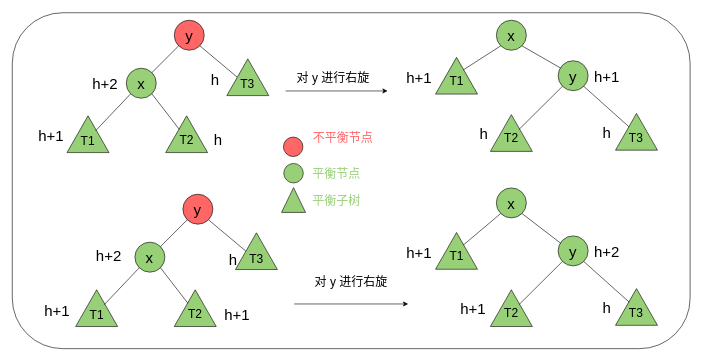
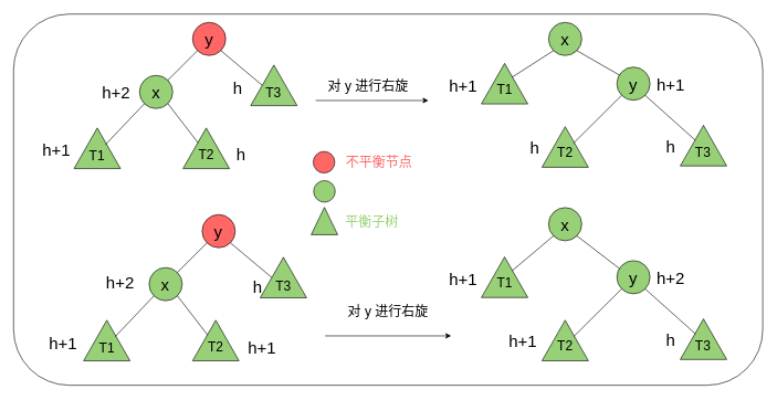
  <mxCell id="0" />
  <mxCell id="1" parent="0" />
  <mxCell id="2" value="" style="rounded=1;whiteSpace=wrap;html=1;fillColor=#FFFFFF;" vertex="1" parent="1"><mxGeometry x="20" y="20.5" width="1130" height="560" as="geometry" /></mxCell>
  <mxCell id="3" value="&lt;font style=&quot;font-size: 25px&quot;&gt;y&lt;/font&gt;" style="ellipse;whiteSpace=wrap;html=1;aspect=fixed;fillColor=#FF6666;" vertex="1" parent="1"><mxGeometry x="290" y="33" width="50" height="50" as="geometry" /></mxCell>
  <mxCell id="4" value="&lt;font style=&quot;font-size: 25px&quot;&gt;x&lt;/font&gt;" style="ellipse;whiteSpace=wrap;html=1;aspect=fixed;fillColor=#97D077;" vertex="1" parent="1"><mxGeometry x="210" y="113" width="50" height="50" as="geometry" /></mxCell>
  <mxCell id="5" value="" style="endArrow=none;html=1;entryX=0;entryY=1;entryDx=0;entryDy=0;exitX=1;exitY=0;exitDx=0;exitDy=0;" edge="1" parent="1" source="4" target="3"><mxGeometry width="50" height="50" relative="1" as="geometry"><mxPoint x="190" y="113" as="sourcePoint" /><mxPoint x="240" y="63" as="targetPoint" /></mxGeometry></mxCell>
  <mxCell id="6" value="" style="triangle;whiteSpace=wrap;html=1;rotation=-90;fillColor=#97D077;" vertex="1" parent="1"><mxGeometry x="115.62" y="188" width="61.25" height="70" as="geometry" /></mxCell>
  <mxCell id="7" value="" style="endArrow=none;html=1;entryX=0;entryY=1;entryDx=0;entryDy=0;exitX=0.594;exitY=0.68;exitDx=0;exitDy=0;exitPerimeter=0;" edge="1" parent="1" source="6" target="4"><mxGeometry width="50" height="50" relative="1" as="geometry"><mxPoint x="262.678" y="130.322" as="sourcePoint" /><mxPoint x="307.322" y="85.678" as="targetPoint" /></mxGeometry></mxCell>
  <mxCell id="8" value="" style="triangle;whiteSpace=wrap;html=1;rotation=-90;fillColor=#97D077;" vertex="1" parent="1"><mxGeometry x="280" y="188" width="61.25" height="70" as="geometry" /></mxCell>
  <mxCell id="9" value="" style="endArrow=none;html=1;entryX=1;entryY=1;entryDx=0;entryDy=0;exitX=0.633;exitY=0.325;exitDx=0;exitDy=0;exitPerimeter=0;" edge="1" parent="1" source="8" target="4"><mxGeometry width="50" height="50" relative="1" as="geometry"><mxPoint x="168.845" y="227.242" as="sourcePoint" /><mxPoint x="227.322" y="165.678" as="targetPoint" /></mxGeometry></mxCell>
  <mxCell id="10" value="" style="endArrow=none;html=1;entryX=1;entryY=1;entryDx=0;entryDy=0;exitX=0.5;exitY=0;exitDx=0;exitDy=0;" edge="1" parent="1" source="11" target="3"><mxGeometry width="50" height="50" relative="1" as="geometry"><mxPoint x="380" y="130" as="sourcePoint" /><mxPoint x="307.322" y="85.678" as="targetPoint" /></mxGeometry></mxCell>
  <mxCell id="11" value="" style="triangle;whiteSpace=wrap;html=1;rotation=-90;fillColor=#97D077;" vertex="1" parent="1"><mxGeometry x="382" y="93" width="61.25" height="70" as="geometry" /></mxCell>
  <mxCell id="12" value="&lt;font style=&quot;font-size: 20px&quot;&gt;T3&lt;/font&gt;" style="text;html=1;strokeColor=none;fillColor=none;align=center;verticalAlign=middle;whiteSpace=wrap;rounded=0;" vertex="1" parent="1"><mxGeometry x="391.44" y="125.5" width="42.37" height="25" as="geometry" /></mxCell>
  <mxCell id="13" value="&lt;span style=&quot;font-size: 20px&quot;&gt;T1&lt;/span&gt;" style="text;html=1;strokeColor=none;fillColor=none;align=center;verticalAlign=middle;whiteSpace=wrap;rounded=0;" vertex="1" parent="1"><mxGeometry x="101.24" y="211" width="90" height="45" as="geometry" /></mxCell>
  <mxCell id="14" value="&lt;span style=&quot;font-size: 20px&quot;&gt;T2&lt;/span&gt;" style="text;html=1;strokeColor=none;fillColor=none;align=center;verticalAlign=middle;whiteSpace=wrap;rounded=0;" vertex="1" parent="1"><mxGeometry x="265.63" y="209" width="90" height="45" as="geometry" /></mxCell>
  <mxCell id="15" value="" style="endArrow=classic;html=1;strokeWidth=1;" edge="1" parent="1"><mxGeometry width="50" height="50" relative="1" as="geometry"><mxPoint x="475.69" y="150.88" as="sourcePoint" /><mxPoint x="645.69" y="150.88" as="targetPoint" /></mxGeometry></mxCell>
  <mxCell id="16" value="&lt;font style=&quot;font-size: 20px&quot;&gt;对 y 进行右旋&lt;/font&gt;" style="text;html=1;strokeColor=none;fillColor=none;align=center;verticalAlign=middle;whiteSpace=wrap;rounded=0;" vertex="1" parent="1"><mxGeometry x="490" y="118" width="130" height="20" as="geometry" /></mxCell>
  <mxCell id="17" value="&lt;font style=&quot;font-size: 25px&quot;&gt;y&lt;/font&gt;" style="ellipse;whiteSpace=wrap;html=1;aspect=fixed;fillColor=#FF6666;" vertex="1" parent="1"><mxGeometry x="304.38" y="323" width="50" height="50" as="geometry" /></mxCell>
  <mxCell id="18" value="&lt;font style=&quot;font-size: 25px&quot;&gt;x&lt;/font&gt;" style="ellipse;whiteSpace=wrap;html=1;aspect=fixed;fillColor=#97D077;" vertex="1" parent="1"><mxGeometry x="224.38" y="403" width="50" height="50" as="geometry" /></mxCell>
  <mxCell id="19" value="" style="endArrow=none;html=1;entryX=0;entryY=1;entryDx=0;entryDy=0;exitX=1;exitY=0;exitDx=0;exitDy=0;" edge="1" parent="1" source="18" target="17"><mxGeometry width="50" height="50" relative="1" as="geometry"><mxPoint x="204.38" y="403" as="sourcePoint" /><mxPoint x="254.38" y="353" as="targetPoint" /></mxGeometry></mxCell>
  <mxCell id="20" value="" style="triangle;whiteSpace=wrap;html=1;rotation=-90;fillColor=#97D077;" vertex="1" parent="1"><mxGeometry x="130" y="478" width="61.25" height="70" as="geometry" /></mxCell>
  <mxCell id="21" value="" style="endArrow=none;html=1;entryX=0;entryY=1;entryDx=0;entryDy=0;exitX=0.594;exitY=0.68;exitDx=0;exitDy=0;exitPerimeter=0;" edge="1" parent="1" source="20" target="18"><mxGeometry width="50" height="50" relative="1" as="geometry"><mxPoint x="277.058" y="420.322" as="sourcePoint" /><mxPoint x="321.702" y="375.678" as="targetPoint" /></mxGeometry></mxCell>
  <mxCell id="22" value="" style="triangle;whiteSpace=wrap;html=1;rotation=-90;fillColor=#97D077;" vertex="1" parent="1"><mxGeometry x="294.38" y="478" width="61.25" height="70" as="geometry" /></mxCell>
  <mxCell id="23" value="" style="endArrow=none;html=1;entryX=1;entryY=1;entryDx=0;entryDy=0;exitX=0.633;exitY=0.325;exitDx=0;exitDy=0;exitPerimeter=0;" edge="1" parent="1" source="22" target="18"><mxGeometry width="50" height="50" relative="1" as="geometry"><mxPoint x="183.225" y="517.242" as="sourcePoint" /><mxPoint x="241.702" y="455.678" as="targetPoint" /></mxGeometry></mxCell>
  <mxCell id="24" value="" style="endArrow=none;html=1;entryX=1;entryY=1;entryDx=0;entryDy=0;exitX=0.5;exitY=0;exitDx=0;exitDy=0;" edge="1" parent="1" source="25" target="17"><mxGeometry width="50" height="50" relative="1" as="geometry"><mxPoint x="394.38" y="420" as="sourcePoint" /><mxPoint x="321.702" y="375.678" as="targetPoint" /></mxGeometry></mxCell>
  <mxCell id="25" value="" style="triangle;whiteSpace=wrap;html=1;rotation=-90;fillColor=#97D077;" vertex="1" parent="1"><mxGeometry x="396.38" y="383" width="61.25" height="70" as="geometry" /></mxCell>
  <mxCell id="26" value="&lt;span style=&quot;font-size: 20px&quot;&gt;T1&lt;/span&gt;" style="text;html=1;strokeColor=none;fillColor=none;align=center;verticalAlign=middle;whiteSpace=wrap;rounded=0;" vertex="1" parent="1"><mxGeometry x="115.62" y="501" width="90" height="45" as="geometry" /></mxCell>
  <mxCell id="27" value="&lt;span style=&quot;font-size: 20px&quot;&gt;T2&lt;/span&gt;" style="text;html=1;strokeColor=none;fillColor=none;align=center;verticalAlign=middle;whiteSpace=wrap;rounded=0;" vertex="1" parent="1"><mxGeometry x="280.01" y="499" width="90" height="45" as="geometry" /></mxCell>
  <mxCell id="28" value="&lt;font style=&quot;font-size: 20px&quot;&gt;T3&lt;/font&gt;" style="text;html=1;strokeColor=none;fillColor=none;align=center;verticalAlign=middle;whiteSpace=wrap;rounded=0;" vertex="1" parent="1"><mxGeometry x="382.01" y="408" width="90" height="45" as="geometry" /></mxCell>
  <mxCell id="29" value="" style="endArrow=classic;html=1;strokeWidth=1;" edge="1" parent="1"><mxGeometry width="50" height="50" relative="1" as="geometry"><mxPoint x="490" y="506" as="sourcePoint" /><mxPoint x="680" y="506" as="targetPoint" /></mxGeometry></mxCell>
  <mxCell id="30" value="&lt;font style=&quot;font-size: 20px&quot;&gt;对 y 进行右旋&lt;/font&gt;" style="text;html=1;strokeColor=none;fillColor=none;align=center;verticalAlign=middle;whiteSpace=wrap;rounded=0;" vertex="1" parent="1"><mxGeometry x="520" y="458.25" width="130" height="20" as="geometry" /></mxCell>
  <mxCell id="31" value="&lt;span style=&quot;font-size: 25px&quot;&gt;x&lt;/span&gt;" style="ellipse;whiteSpace=wrap;html=1;aspect=fixed;fillColor=#97D077;" vertex="1" parent="1"><mxGeometry x="827.01" y="33" width="50" height="50" as="geometry" /></mxCell>
  <mxCell id="32" value="&lt;span style=&quot;font-size: 25px&quot;&gt;y&lt;/span&gt;" style="ellipse;whiteSpace=wrap;html=1;aspect=fixed;fillColor=#97D077;" vertex="1" parent="1"><mxGeometry x="930" y="100.5" width="50" height="50" as="geometry" /></mxCell>
  <mxCell id="33" value="" style="endArrow=none;html=1;entryX=1;entryY=1;entryDx=0;entryDy=0;exitX=0.084;exitY=0.245;exitDx=0;exitDy=0;exitPerimeter=0;" edge="1" parent="1" source="32" target="31"><mxGeometry width="50" height="50" relative="1" as="geometry"><mxPoint x="678.76" y="100.5" as="sourcePoint" /><mxPoint x="728.76" y="50.5" as="targetPoint" /></mxGeometry></mxCell>
  <mxCell id="34" value="" style="triangle;whiteSpace=wrap;html=1;rotation=-90;fillColor=#97D077;" vertex="1" parent="1"><mxGeometry x="821.38" y="186" width="61.25" height="70" as="geometry" /></mxCell>
  <mxCell id="35" value="" style="endArrow=none;html=1;exitX=0.594;exitY=0.68;exitDx=0;exitDy=0;exitPerimeter=0;" edge="1" parent="1" source="34" target="32"><mxGeometry width="50" height="50" relative="1" as="geometry"><mxPoint x="751.438" y="117.822" as="sourcePoint" /><mxPoint x="796.082" y="73.178" as="targetPoint" /></mxGeometry></mxCell>
  <mxCell id="36" value="" style="triangle;whiteSpace=wrap;html=1;rotation=-90;fillColor=#97D077;" vertex="1" parent="1"><mxGeometry x="1030" y="184" width="61.25" height="70" as="geometry" /></mxCell>
  <mxCell id="37" value="" style="endArrow=none;html=1;entryX=1;entryY=1;entryDx=0;entryDy=0;exitX=0.633;exitY=0.325;exitDx=0;exitDy=0;exitPerimeter=0;" edge="1" parent="1" source="36" target="32"><mxGeometry width="50" height="50" relative="1" as="geometry"><mxPoint x="657.605" y="214.742" as="sourcePoint" /><mxPoint x="716.082" y="153.178" as="targetPoint" /></mxGeometry></mxCell>
  <mxCell id="38" value="" style="triangle;whiteSpace=wrap;html=1;rotation=-90;fillColor=#97D077;" vertex="1" parent="1"><mxGeometry x="730" y="90.5" width="61.25" height="70" as="geometry" /></mxCell>
  <mxCell id="39" value="" style="endArrow=none;html=1;entryX=0;entryY=1;entryDx=0;entryDy=0;exitX=0.66;exitY=0.663;exitDx=0;exitDy=0;exitPerimeter=0;" edge="1" parent="1" source="38" target="31"><mxGeometry width="50" height="50" relative="1" as="geometry"><mxPoint x="944.2" y="122.75" as="sourcePoint" /><mxPoint x="879.678" y="73.178" as="targetPoint" /></mxGeometry></mxCell>
  <mxCell id="40" value="&lt;font style=&quot;font-size: 20px&quot;&gt;T3&lt;/font&gt;" style="text;html=1;strokeColor=none;fillColor=none;align=center;verticalAlign=middle;whiteSpace=wrap;rounded=0;" vertex="1" parent="1"><mxGeometry x="1039.44" y="215.25" width="42.37" height="25" as="geometry" /></mxCell>
  <mxCell id="41" value="" style="triangle;whiteSpace=wrap;html=1;rotation=-90;fillColor=#97D077;" vertex="1" parent="1"><mxGeometry x="468.26" y="312.75" width="41.25" height="40" as="geometry" /></mxCell>
  <mxCell id="42" value="" style="ellipse;whiteSpace=wrap;html=1;aspect=fixed;fillColor=#FF6666;" vertex="1" parent="1"><mxGeometry x="472.01" y="227.75" width="32.5" height="32.5" as="geometry" /></mxCell>
  <mxCell id="43" value="" style="ellipse;whiteSpace=wrap;html=1;aspect=fixed;fillColor=#97D077;" vertex="1" parent="1"><mxGeometry x="472.63" y="271.75" width="32.5" height="32.5" as="geometry" /></mxCell>
- <mxCell id="44" value="&lt;font color=&quot;#ff6666&quot; style=&quot;font-size: 20px&quot;&gt;不平衡节点&lt;/font&gt;" style="text;html=1;strokeColor=none;fillColor=none;align=center;verticalAlign=middle;whiteSpace=wrap;rounded=0;" vertex="1" parent="1"><mxGeometry x="513.26" y="219" width="116.74" height="20" as="geometry" /></mxCell>
+ <mxCell id="44" value="&lt;font color=&quot;#ff6666&quot; style=&quot;font-size: 20px&quot;&gt;不平衡节点&lt;/font&gt;" style="text;html=1;strokeColor=none;fillColor=none;align=center;verticalAlign=middle;whiteSpace=wrap;rounded=0;" vertex="1" parent="1"><mxGeometry x="513.26" y="234" width="116.74" height="20" as="geometry" /></mxCell>
  <mxCell id="45" value="&lt;font color=&quot;#97d077&quot; style=&quot;font-size: 20px&quot;&gt;平衡子树&lt;/font&gt;" style="text;html=1;strokeColor=none;fillColor=none;align=center;verticalAlign=middle;whiteSpace=wrap;rounded=0;" vertex="1" parent="1"><mxGeometry x="517.32" y="322.75" width="86.74" height="20" as="geometry" /></mxCell>
- <mxCell id="46" value="&lt;font color=&quot;#97d077&quot; style=&quot;font-size: 20px&quot;&gt;平衡节点&lt;/font&gt;" style="text;html=1;strokeColor=none;fillColor=none;align=center;verticalAlign=middle;whiteSpace=wrap;rounded=0;" vertex="1" parent="1"><mxGeometry x="513.26" y="278" width="94.87" height="20" as="geometry" /></mxCell>
  <mxCell id="47" value="&lt;font style=&quot;font-size: 25px&quot;&gt;h+1&lt;/font&gt;" style="text;html=1;strokeColor=none;fillColor=none;align=center;verticalAlign=middle;whiteSpace=wrap;rounded=0;" vertex="1" parent="1"><mxGeometry y="503" width="130" height="25.75" as="geometry" x="30" /></mxCell>
  <mxCell id="48" value="&lt;font style=&quot;font-size: 25px&quot;&gt;h+2&lt;/font&gt;" style="text;html=1;strokeColor=none;fillColor=none;align=center;verticalAlign=middle;whiteSpace=wrap;rounded=0;" vertex="1" parent="1"><mxGeometry x="115.62" y="412.37" width="130" height="25.75" as="geometry" /></mxCell>
  <mxCell id="49" value="&lt;font style=&quot;font-size: 25px&quot;&gt;h+1&lt;/font&gt;" style="text;html=1;strokeColor=none;fillColor=none;align=center;verticalAlign=middle;whiteSpace=wrap;rounded=0;" vertex="1" parent="1"><mxGeometry x="330" y="511.25" width="130" height="25.75" as="geometry" /></mxCell>
  <mxCell id="50" value="&lt;font style=&quot;font-size: 25px&quot;&gt;h&lt;/font&gt;" style="text;html=1;strokeColor=none;fillColor=none;align=center;verticalAlign=middle;whiteSpace=wrap;rounded=0;" vertex="1" parent="1"><mxGeometry x="340" y="118" width="36.75" height="25.75" as="geometry" /></mxCell>
  <mxCell id="51" value="&lt;font style=&quot;font-size: 25px&quot;&gt;h+2&lt;/font&gt;" style="text;html=1;strokeColor=none;fillColor=none;align=center;verticalAlign=middle;whiteSpace=wrap;rounded=0;" vertex="1" parent="1"><mxGeometry x="110" y="125.13" width="130" height="25.75" as="geometry" /></mxCell>
  <mxCell id="52" value="&lt;font style=&quot;font-size: 25px&quot;&gt;h&lt;/font&gt;" style="text;html=1;strokeColor=none;fillColor=none;align=center;verticalAlign=middle;whiteSpace=wrap;rounded=0;" vertex="1" parent="1"><mxGeometry x="369.63" y="417.75" width="36.75" height="25.75" as="geometry" /></mxCell>
  <mxCell id="53" value="&lt;font style=&quot;font-size: 25px&quot;&gt;h+1&lt;/font&gt;" style="text;html=1;strokeColor=none;fillColor=none;align=center;verticalAlign=middle;whiteSpace=wrap;rounded=0;" vertex="1" parent="1"><mxGeometry x="20" y="211" width="130" height="25.75" as="geometry" /></mxCell>
  <mxCell id="54" value="&lt;font style=&quot;font-size: 25px&quot;&gt;h&lt;/font&gt;" style="text;html=1;strokeColor=none;fillColor=none;align=center;verticalAlign=middle;whiteSpace=wrap;rounded=0;" vertex="1" parent="1"><mxGeometry x="345.26" y="218.63" width="36.75" height="25.75" as="geometry" /></mxCell>
  <mxCell id="55" value="&lt;font style=&quot;font-size: 25px&quot;&gt;h&lt;/font&gt;" style="text;html=1;strokeColor=none;fillColor=none;align=center;verticalAlign=middle;whiteSpace=wrap;rounded=0;" vertex="1" parent="1"><mxGeometry x="788.45" y="208.13" width="36.75" height="25.75" as="geometry" /></mxCell>
  <mxCell id="56" value="&lt;font style=&quot;font-size: 25px&quot;&gt;h&lt;/font&gt;" style="text;html=1;strokeColor=none;fillColor=none;align=center;verticalAlign=middle;whiteSpace=wrap;rounded=0;" vertex="1" parent="1"><mxGeometry x="993.25" y="206.13" width="36.75" height="25.75" as="geometry" /></mxCell>
  <mxCell id="57" value="&lt;font style=&quot;font-size: 25px&quot;&gt;h+1&lt;/font&gt;" style="text;html=1;strokeColor=none;fillColor=none;align=center;verticalAlign=middle;whiteSpace=wrap;rounded=0;" vertex="1" parent="1"><mxGeometry x="993.25" y="113" width="36.75" height="25.75" as="geometry" /></mxCell>
  <mxCell id="58" value="&lt;font style=&quot;font-size: 25px&quot;&gt;h+1&lt;/font&gt;" style="text;html=1;strokeColor=none;fillColor=none;align=center;verticalAlign=middle;whiteSpace=wrap;rounded=0;" vertex="1" parent="1"><mxGeometry x="680.44" y="115.25" width="36.75" height="25.75" as="geometry" /></mxCell>
  <mxCell id="59" value="&lt;span style=&quot;font-size: 20px&quot;&gt;T1&lt;/span&gt;" style="text;html=1;strokeColor=none;fillColor=none;align=center;verticalAlign=middle;whiteSpace=wrap;rounded=0;" vertex="1" parent="1"><mxGeometry x="732.81" y="115.5" width="55.63" height="35" as="geometry" /></mxCell>
  <mxCell id="60" value="&lt;span style=&quot;font-size: 20px&quot;&gt;T2&lt;/span&gt;" style="text;html=1;strokeColor=none;fillColor=none;align=center;verticalAlign=middle;whiteSpace=wrap;rounded=0;" vertex="1" parent="1"><mxGeometry x="807" y="206.13" width="90" height="45" as="geometry" /></mxCell>
  <mxCell id="61" value="&lt;span style=&quot;font-size: 25px&quot;&gt;x&lt;/span&gt;" style="ellipse;whiteSpace=wrap;html=1;aspect=fixed;fillColor=#97D077;" vertex="1" parent="1"><mxGeometry x="827" y="312.5" width="50" height="50" as="geometry" /></mxCell>
  <mxCell id="62" value="&lt;span style=&quot;font-size: 25px&quot;&gt;y&lt;/span&gt;" style="ellipse;whiteSpace=wrap;html=1;aspect=fixed;fillColor=#97D077;" vertex="1" parent="1"><mxGeometry x="930" y="392.5" width="50" height="50" as="geometry" /></mxCell>
  <mxCell id="63" value="" style="endArrow=none;html=1;entryX=1;entryY=1;entryDx=0;entryDy=0;exitX=0.084;exitY=0.245;exitDx=0;exitDy=0;exitPerimeter=0;" edge="1" parent="1" source="62" target="61"><mxGeometry width="50" height="50" relative="1" as="geometry"><mxPoint x="678.76" y="392.5" as="sourcePoint" /><mxPoint x="728.76" y="342.5" as="targetPoint" /></mxGeometry></mxCell>
  <mxCell id="64" value="" style="triangle;whiteSpace=wrap;html=1;rotation=-90;fillColor=#97D077;" vertex="1" parent="1"><mxGeometry x="821.38" y="478" width="61.25" height="70" as="geometry" /></mxCell>
  <mxCell id="65" value="" style="endArrow=none;html=1;exitX=0.594;exitY=0.68;exitDx=0;exitDy=0;exitPerimeter=0;" edge="1" parent="1" source="64" target="62"><mxGeometry width="50" height="50" relative="1" as="geometry"><mxPoint x="751.438" y="409.822" as="sourcePoint" /><mxPoint x="796.082" y="365.178" as="targetPoint" /></mxGeometry></mxCell>
  <mxCell id="66" value="" style="triangle;whiteSpace=wrap;html=1;rotation=-90;fillColor=#97D077;" vertex="1" parent="1"><mxGeometry x="1030" y="476" width="61.25" height="70" as="geometry" /></mxCell>
  <mxCell id="67" value="" style="endArrow=none;html=1;entryX=1;entryY=1;entryDx=0;entryDy=0;exitX=0.633;exitY=0.325;exitDx=0;exitDy=0;exitPerimeter=0;" edge="1" parent="1" source="66" target="62"><mxGeometry width="50" height="50" relative="1" as="geometry"><mxPoint x="657.605" y="506.742" as="sourcePoint" /><mxPoint x="716.082" y="445.178" as="targetPoint" /></mxGeometry></mxCell>
  <mxCell id="68" value="" style="triangle;whiteSpace=wrap;html=1;rotation=-90;fillColor=#97D077;" vertex="1" parent="1"><mxGeometry x="730" y="382.5" width="61.25" height="70" as="geometry" /></mxCell>
  <mxCell id="69" value="" style="endArrow=none;html=1;entryX=0;entryY=1;entryDx=0;entryDy=0;exitX=0.66;exitY=0.663;exitDx=0;exitDy=0;exitPerimeter=0;" edge="1" parent="1" source="68" target="61"><mxGeometry width="50" height="50" relative="1" as="geometry"><mxPoint x="944.2" y="414.75" as="sourcePoint" /><mxPoint x="879.678" y="365.178" as="targetPoint" /></mxGeometry></mxCell>
  <mxCell id="70" value="&lt;font style=&quot;font-size: 20px&quot;&gt;T3&lt;/font&gt;" style="text;html=1;strokeColor=none;fillColor=none;align=center;verticalAlign=middle;whiteSpace=wrap;rounded=0;" vertex="1" parent="1"><mxGeometry x="1039.44" y="507.25" width="42.37" height="25" as="geometry" /></mxCell>
  <mxCell id="71" value="&lt;font style=&quot;font-size: 25px&quot;&gt;h+1&lt;/font&gt;" style="text;html=1;strokeColor=none;fillColor=none;align=center;verticalAlign=middle;whiteSpace=wrap;rounded=0;" vertex="1" parent="1"><mxGeometry x="770.25" y="500.12" width="36.75" height="25.75" as="geometry" /></mxCell>
  <mxCell id="72" value="&lt;font style=&quot;font-size: 25px&quot;&gt;h&lt;/font&gt;" style="text;html=1;strokeColor=none;fillColor=none;align=center;verticalAlign=middle;whiteSpace=wrap;rounded=0;" vertex="1" parent="1"><mxGeometry x="993.25" y="498.13" width="36.75" height="25.75" as="geometry" /></mxCell>
  <mxCell id="73" value="&lt;font style=&quot;font-size: 25px&quot;&gt;h+2&lt;/font&gt;" style="text;html=1;strokeColor=none;fillColor=none;align=center;verticalAlign=middle;whiteSpace=wrap;rounded=0;" vertex="1" parent="1"><mxGeometry x="993.25" y="405" width="36.75" height="25.75" as="geometry" /></mxCell>
  <mxCell id="74" value="&lt;font style=&quot;font-size: 25px&quot;&gt;h+1&lt;/font&gt;" style="text;html=1;strokeColor=none;fillColor=none;align=center;verticalAlign=middle;whiteSpace=wrap;rounded=0;" vertex="1" parent="1"><mxGeometry x="680.44" y="407.25" width="36.75" height="25.75" as="geometry" /></mxCell>
  <mxCell id="75" value="&lt;span style=&quot;font-size: 20px&quot;&gt;T1&lt;/span&gt;" style="text;html=1;strokeColor=none;fillColor=none;align=center;verticalAlign=middle;whiteSpace=wrap;rounded=0;" vertex="1" parent="1"><mxGeometry x="732.81" y="407.5" width="55.63" height="35" as="geometry" /></mxCell>
  <mxCell id="76" value="&lt;span style=&quot;font-size: 20px&quot;&gt;T2&lt;/span&gt;" style="text;html=1;strokeColor=none;fillColor=none;align=center;verticalAlign=middle;whiteSpace=wrap;rounded=0;" vertex="1" parent="1"><mxGeometry x="807" y="498.13" width="90" height="45" as="geometry" /></mxCell>
